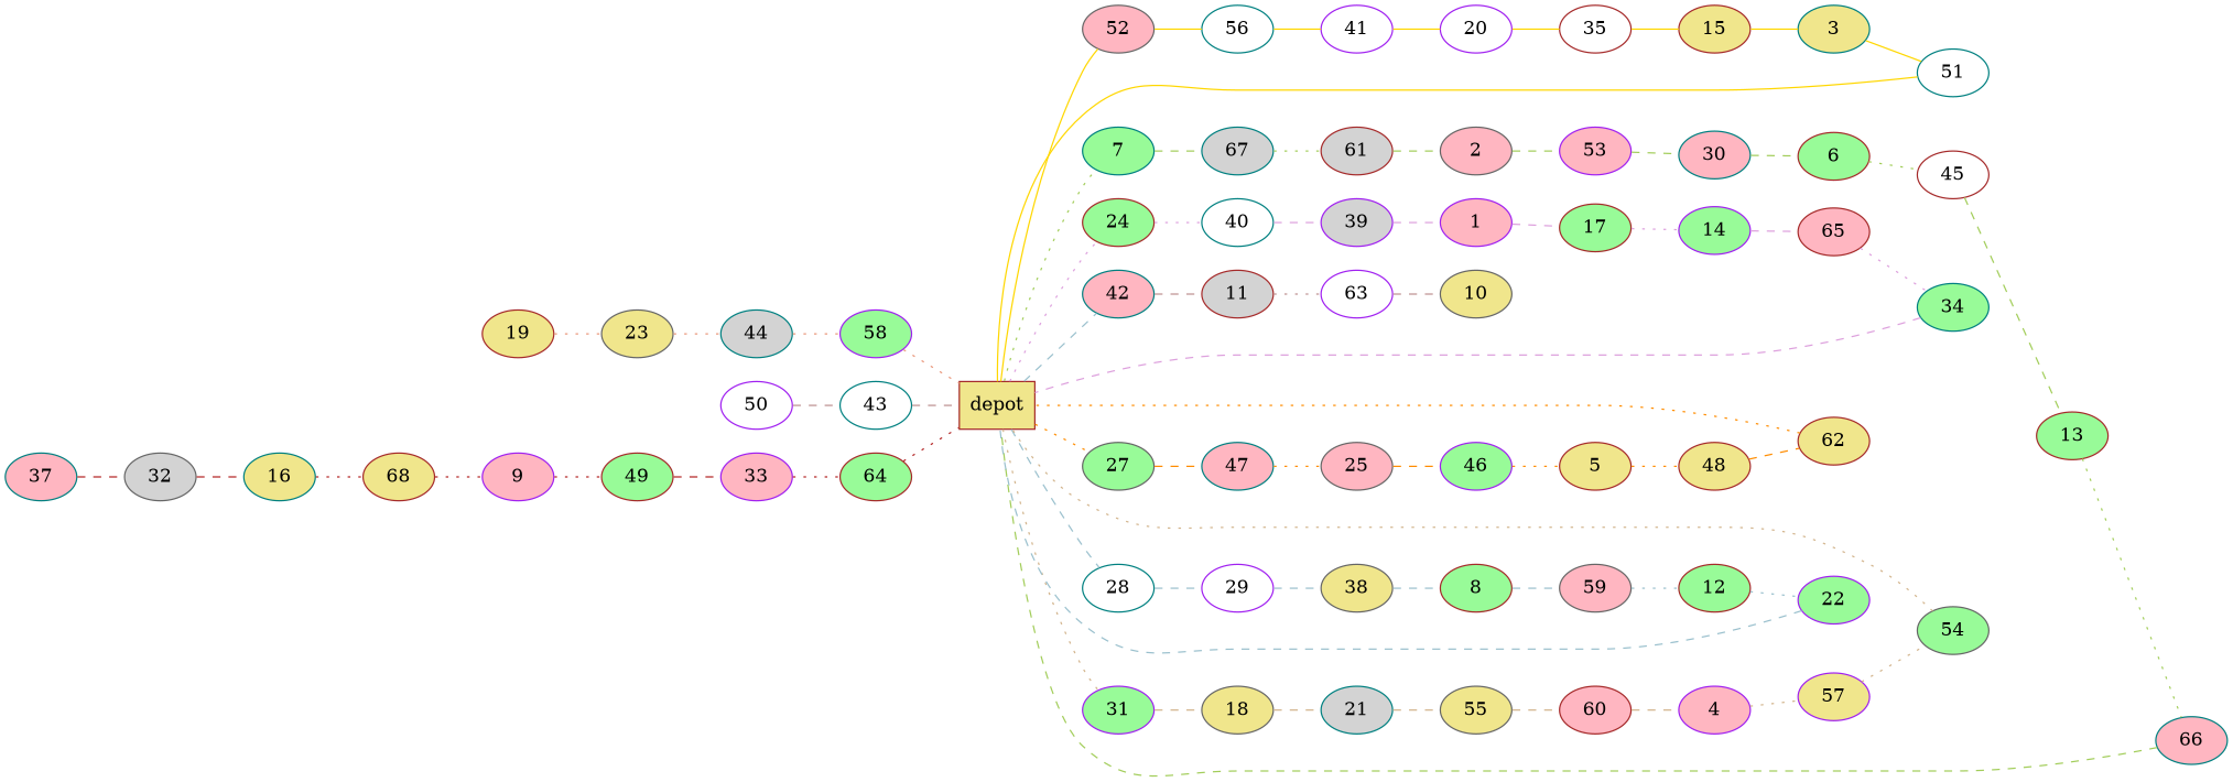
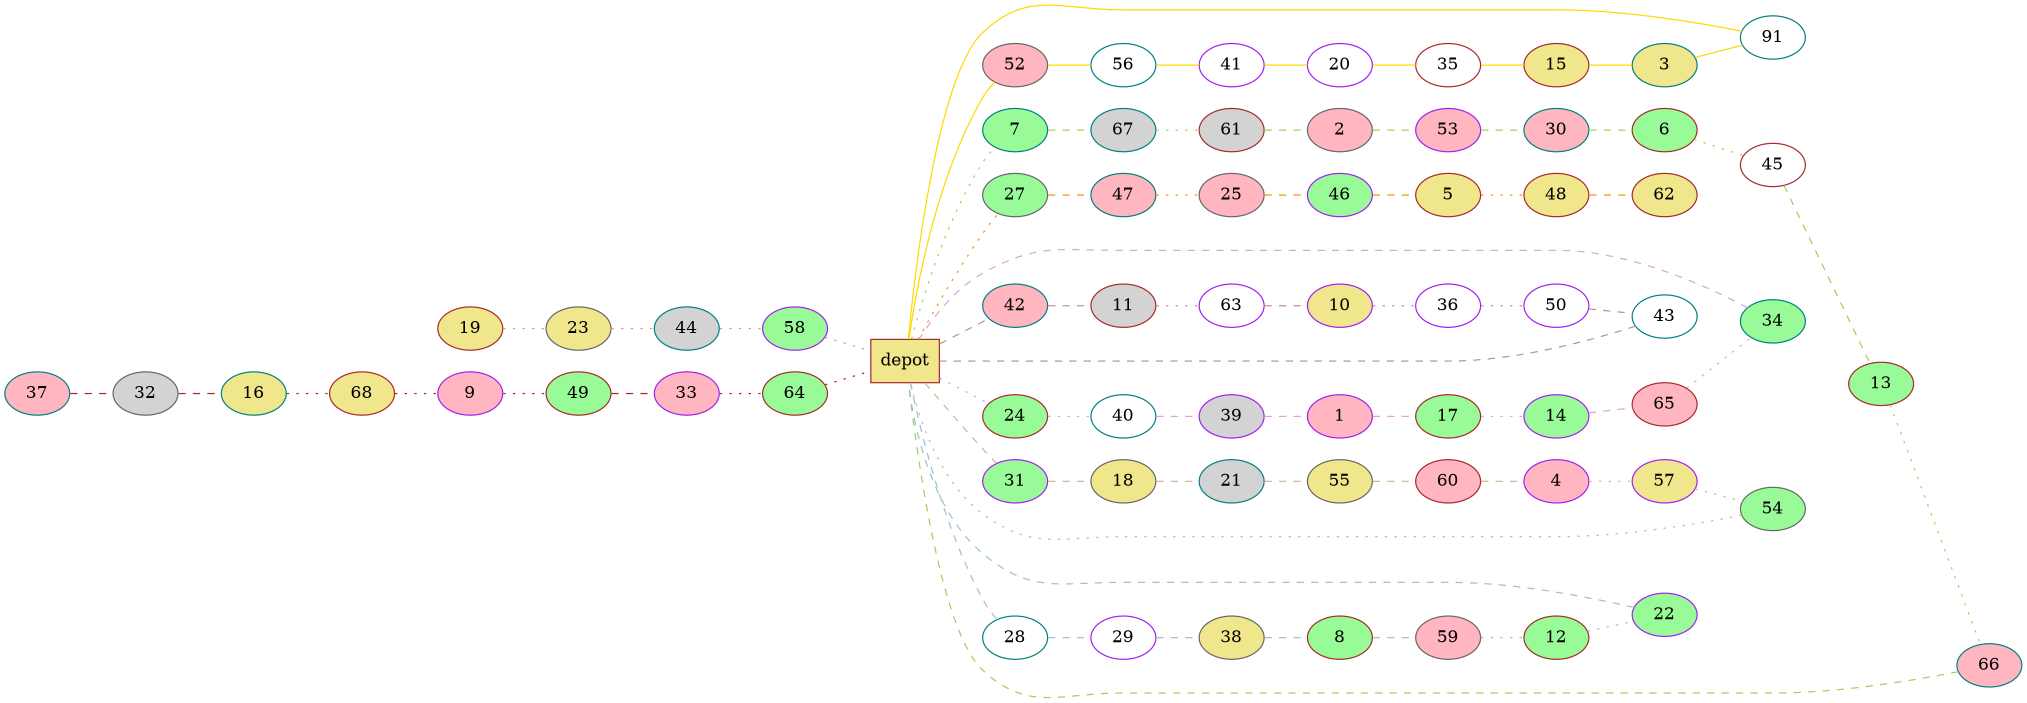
  graph {
    rankdir=LR
    node [color=brown fillcolor=palegreen shape=ellipse style=filled]
    edge [color=darkolivegreen3 style=dashed]
    n1 [fillcolor=khaki label=depot shape=box]
    52 [color=gray40 fillcolor=lightpink]
    24
    31 [color=purple]
    27 [color=gray40]
    42 [color=teal fillcolor=lightpink]
    7 [color=teal]
    28 [color=teal fillcolor=white]
    19 [fillcolor=khaki]
    23 [color=gray40 fillcolor=khaki]
    56 [color=teal fillcolor=white]
    40 [color=teal fillcolor=white]
    18 [color=gray40 fillcolor=khaki]
    47 [color=teal fillcolor=lightpink]
    11 [fillcolor=lightgrey]
    67 [color=teal fillcolor=lightgrey]
    29 [color=purple fillcolor=white]
    44 [color=teal fillcolor=lightgrey]
    58 [color=purple]
    41 [color=purple fillcolor=white]
    20 [color=purple fillcolor=white]
    35 [fillcolor=white]
    15 [fillcolor=khaki]
    3 [color=teal fillcolor=khaki]
-   51 [color=teal fillcolor=white]
+   51 [color=teal fillcolor=white label=91]
    39 [color=purple fillcolor=lightgrey]
    1 [color=purple fillcolor=lightpink]
    17
    14 [color=purple]
    65 [fillcolor=lightpink]
    34 [color=teal]
    21 [color=teal fillcolor=lightgrey]
    55 [color=gray40 fillcolor=khaki]
    60 [fillcolor=lightpink]
    4 [color=purple fillcolor=lightpink]
    57 [color=purple fillcolor=khaki]
    54 [color=gray40]
    25 [color=gray40 fillcolor=lightpink]
    46 [color=purple]
    5 [fillcolor=khaki]
    48 [fillcolor=khaki]
    62 [fillcolor=khaki]
    63 [color=purple fillcolor=white]
-   10 [color=gray40 fillcolor=khaki]
+   10 [color=purple fillcolor=khaki]
+   36 [color=purple fillcolor=white]
    50 [color=purple fillcolor=white]
    43 [color=teal fillcolor=white]
    61 [fillcolor=lightgrey]
    2 [color=gray40 fillcolor=lightpink]
    53 [color=purple fillcolor=lightpink]
    30 [color=teal fillcolor=lightpink]
    6
    45 [fillcolor=white]
    13
    66 [color=teal fillcolor=lightpink]
    38 [color=gray40 fillcolor=khaki]
    8
    59 [color=gray40 fillcolor=lightpink]
    12
    22 [color=purple]
    37 [color=teal fillcolor=lightpink]
    32 [color=gray40 fillcolor=lightgrey]
    16 [color=teal fillcolor=khaki]
    68 [fillcolor=khaki]
    9 [color=purple fillcolor=lightpink]
    49
    33 [color=purple fillcolor=lightpink]
    64
    n1 -- 52 [color=gold style=""]
    n1 -- 24 [color=plum style=dotted]
-   n1 -- 31 [color=tan style=dotted]
+   n1 -- 31 [color=tan]
    n1 -- 27 [color=darkorange style=dotted]
-   n1 -- 42 [color=lightblue3]
+   n1 -- 42 [color=rosybrown]
    n1 -- 7 [style=dotted]
    n1 -- 28 [color=lightblue3]
    52 -- 56 [color=gold style=""]
    24 -- 40 [color=plum style=dotted]
    31 -- 18 [color=tan]
    27 -- 47 [color=darkorange]
    42 -- 11 [color=rosybrown]
    7 -- 67
    28 -- 29 [color=lightblue3]
    19 -- 23 [color=darksalmon style=dotted]
    23 -- 44 [color=darksalmon style=dotted]
    56 -- 41 [color=gold style=""]
    40 -- 39 [color=plum]
    18 -- 21 [color=tan]
    47 -- 25 [color=darkorange style=dotted]
    11 -- 63 [color=rosybrown style=dotted]
    67 -- 61 [style=dotted]
    29 -- 38 [color=lightblue3]
    44 -- 58 [color=darksalmon style=dotted]
    58 -- n1 [color=darksalmon style=dotted]
    41 -- 20 [color=gold style=""]
    20 -- 35 [color=gold style=""]
    35 -- 15 [color=gold style=""]
    15 -- 3 [color=gold style=""]
    3 -- 51 [color=gold style=""]
    51 -- n1 [color=gold style=""]
    39 -- 1 [color=plum]
    1 -- 17 [color=plum]
    17 -- 14 [color=plum style=dotted]
    14 -- 65 [color=plum]
    65 -- 34 [color=plum style=dotted]
    34 -- n1 [color=plum]
    21 -- 55 [color=tan]
    55 -- 60 [color=tan]
    60 -- 4 [color=tan]
    4 -- 57 [color=tan style=dotted]
    57 -- 54 [color=tan style=dotted]
    54 -- n1 [color=tan style=dotted]
    25 -- 46 [color=darkorange]
-   46 -- 5 [color=darkorange style=dotted]
+   46 -- 5 [color=darkorange]
    5 -- 48 [color=darkorange style=dotted]
    48 -- 62 [color=darkorange]
-   62 -- n1 [color=darkorange style=dotted]
    63 -- 10 [color=rosybrown]
+   10 -- 36 [color=rosybrown style=dotted]
+   36 -- 50 [color=rosybrown style=dotted]
    50 -- 43 [color=rosybrown]
    43 -- n1 [color=rosybrown]
    61 -- 2
    2 -- 53
    53 -- 30
    30 -- 6
    6 -- 45 [style=dotted]
    45 -- 13
    13 -- 66 [style=dotted]
    66 -- n1
    38 -- 8 [color=lightblue3]
    8 -- 59 [color=lightblue3]
    59 -- 12 [color=lightblue3 style=dotted]
    12 -- 22 [color=lightblue3 style=dotted]
    22 -- n1 [color=lightblue3]
    37 -- 32 [color=firebrick]
    32 -- 16 [color=firebrick]
    16 -- 68 [color=firebrick style=dotted]
    68 -- 9 [color=firebrick style=dotted]
    9 -- 49 [color=firebrick style=dotted]
    49 -- 33 [color=firebrick]
    33 -- 64 [color=firebrick style=dotted]
    64 -- n1 [color=firebrick style=dotted]
  }
